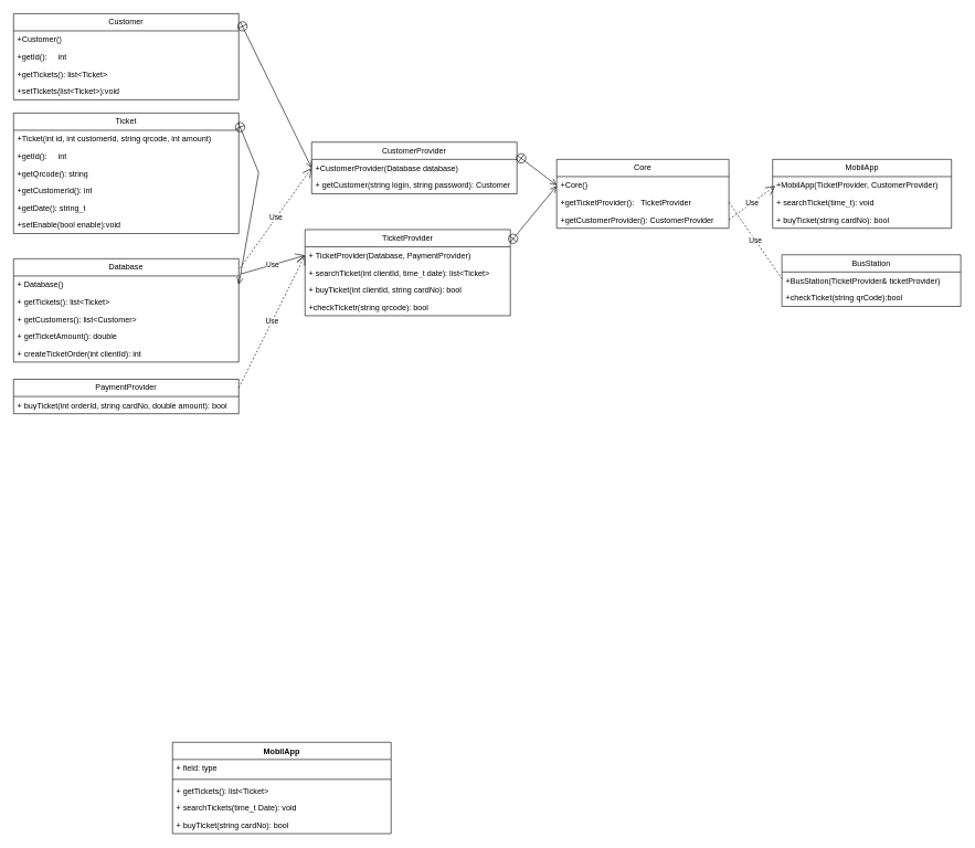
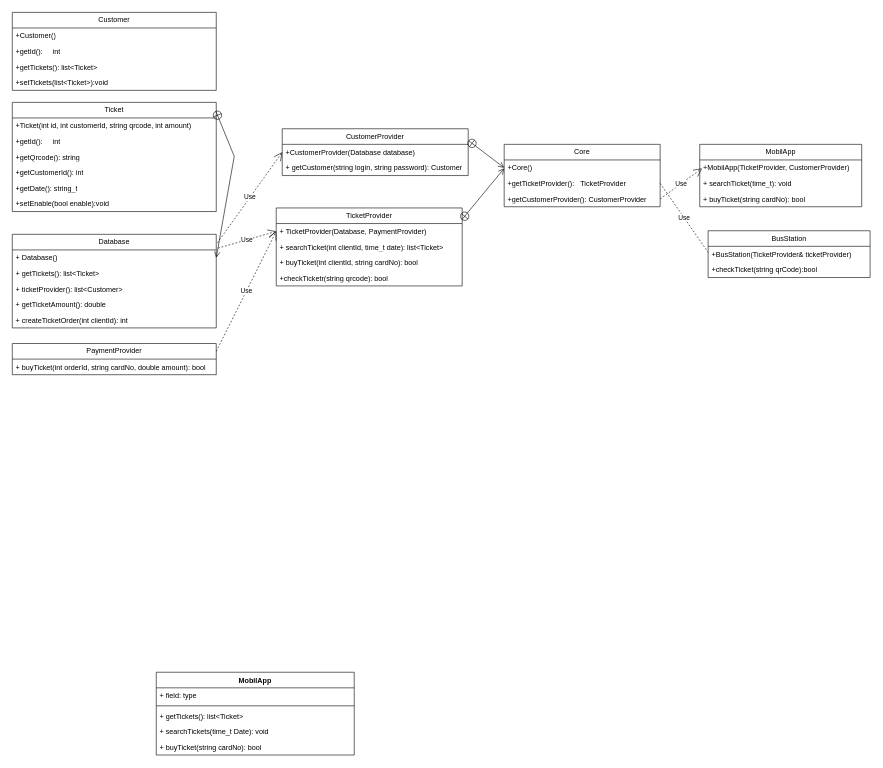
  <mxCell id="0" />
  <mxCell id="1" parent="0" />
  <mxCell id="2" value="MobilApp" style="swimlane;fontStyle=1;align=center;verticalAlign=top;childLayout=stackLayout;horizontal=1;startSize=26;horizontalStack=0;resizeParent=1;resizeParentMax=0;resizeLast=0;collapsible=1;marginBottom=0;" parent="1" vertex="1"><mxGeometry x="260" y="1120" width="330" height="138" as="geometry" /></mxCell>
  <mxCell id="3" value="+ field: type" style="text;strokeColor=none;fillColor=none;align=left;verticalAlign=top;spacingLeft=4;spacingRight=4;overflow=hidden;rotatable=0;points=[[0,0.5],[1,0.5]];portConstraint=eastwest;" parent="2" vertex="1"><mxGeometry y="26" width="330" height="26" as="geometry" /></mxCell>
  <mxCell id="4" value="" style="line;strokeWidth=1;fillColor=none;align=left;verticalAlign=middle;spacingTop=-1;spacingLeft=3;spacingRight=3;rotatable=0;labelPosition=right;points=[];portConstraint=eastwest;strokeColor=inherit;" parent="2" vertex="1"><mxGeometry y="52" width="330" height="8" as="geometry" /></mxCell>
  <mxCell id="5" value="+ getTickets(): list&lt;Ticket&gt;&#10;" style="text;strokeColor=none;fillColor=none;align=left;verticalAlign=top;spacingLeft=4;spacingRight=4;overflow=hidden;rotatable=0;points=[[0,0.5],[1,0.5]];portConstraint=eastwest;" parent="2" vertex="1"><mxGeometry y="60" width="330" height="26" as="geometry" /></mxCell>
  <mxCell id="6" value="+ searchTickets(time_t Date): void " style="text;strokeColor=none;fillColor=none;align=left;verticalAlign=top;spacingLeft=4;spacingRight=4;overflow=hidden;rotatable=0;points=[[0,0.5],[1,0.5]];portConstraint=eastwest;" parent="2" vertex="1"><mxGeometry y="86" width="330" height="26" as="geometry" /></mxCell>
  <mxCell id="7" value="+ buyTicket(string cardNo): bool" style="text;strokeColor=none;fillColor=none;align=left;verticalAlign=top;spacingLeft=4;spacingRight=4;overflow=hidden;rotatable=0;points=[[0,0.5],[1,0.5]];portConstraint=eastwest;" parent="2" vertex="1"><mxGeometry y="112" width="330" height="26" as="geometry" /></mxCell>
  <mxCell id="8" value="Database" style="swimlane;fontStyle=0;childLayout=stackLayout;horizontal=1;startSize=26;fillColor=none;horizontalStack=0;resizeParent=1;resizeParentMax=0;resizeLast=0;collapsible=1;marginBottom=0;whiteSpace=wrap;html=1;" vertex="1" parent="1"><mxGeometry x="20" y="390" width="340" height="156" as="geometry" /></mxCell>
  <mxCell id="9" value="+ Database()" style="text;strokeColor=none;fillColor=none;align=left;verticalAlign=top;spacingLeft=4;spacingRight=4;overflow=hidden;rotatable=0;points=[[0,0.5],[1,0.5]];portConstraint=eastwest;whiteSpace=wrap;html=1;" vertex="1" parent="8"><mxGeometry y="26" width="340" height="26" as="geometry" /></mxCell>
  <mxCell id="10" value="+ getTickets(): list&amp;lt;Ticket&amp;gt;" style="text;strokeColor=none;fillColor=none;align=left;verticalAlign=top;spacingLeft=4;spacingRight=4;overflow=hidden;rotatable=0;points=[[0,0.5],[1,0.5]];portConstraint=eastwest;whiteSpace=wrap;html=1;" vertex="1" parent="8"><mxGeometry y="52" width="340" height="26" as="geometry" /></mxCell>
- <mxCell id="11" value="+ getCustomers(): list&amp;lt;Customer&amp;gt;" style="text;strokeColor=none;fillColor=none;align=left;verticalAlign=top;spacingLeft=4;spacingRight=4;overflow=hidden;rotatable=0;points=[[0,0.5],[1,0.5]];portConstraint=eastwest;whiteSpace=wrap;html=1;" vertex="1" parent="8"><mxGeometry y="78" width="340" height="26" as="geometry" /></mxCell>
+ <mxCell id="11" value="+ ticketProvider(): list&amp;lt;Customer&amp;gt;" style="text;strokeColor=none;fillColor=none;align=left;verticalAlign=top;spacingLeft=4;spacingRight=4;overflow=hidden;rotatable=0;points=[[0,0.5],[1,0.5]];portConstraint=eastwest;whiteSpace=wrap;html=1;" vertex="1" parent="8"><mxGeometry y="78" width="340" height="26" as="geometry" /></mxCell>
  <mxCell id="12" value="+ getTicketAmount(): double" style="text;strokeColor=none;fillColor=none;align=left;verticalAlign=top;spacingLeft=4;spacingRight=4;overflow=hidden;rotatable=0;points=[[0,0.5],[1,0.5]];portConstraint=eastwest;" vertex="1" parent="8"><mxGeometry y="104" width="340" height="26" as="geometry" /></mxCell>
  <mxCell id="13" value="+ createTicketOrder(int clientId): int" style="text;strokeColor=none;fillColor=none;align=left;verticalAlign=top;spacingLeft=4;spacingRight=4;overflow=hidden;rotatable=0;points=[[0,0.5],[1,0.5]];portConstraint=eastwest;" parent="8" vertex="1"><mxGeometry y="130" width="340" height="26" as="geometry" /></mxCell>
  <mxCell id="14" value="Ticket" style="swimlane;fontStyle=0;childLayout=stackLayout;horizontal=1;startSize=26;fillColor=none;horizontalStack=0;resizeParent=1;resizeParentMax=0;resizeLast=0;collapsible=1;marginBottom=0;whiteSpace=wrap;html=1;" vertex="1" parent="1"><mxGeometry x="20" y="170" width="340" height="182" as="geometry" /></mxCell>
  <mxCell id="15" value="+Ticket(int id, int customerId, string qrcode, int amount)" style="text;strokeColor=none;fillColor=none;align=left;verticalAlign=top;spacingLeft=4;spacingRight=4;overflow=hidden;rotatable=0;points=[[0,0.5],[1,0.5]];portConstraint=eastwest;whiteSpace=wrap;html=1;" vertex="1" parent="14"><mxGeometry y="26" width="340" height="26" as="geometry" /></mxCell>
  <mxCell id="16" value="+getId():&amp;nbsp; &amp;nbsp; &amp;nbsp;int" style="text;strokeColor=none;fillColor=none;align=left;verticalAlign=top;spacingLeft=4;spacingRight=4;overflow=hidden;rotatable=0;points=[[0,0.5],[1,0.5]];portConstraint=eastwest;whiteSpace=wrap;html=1;" vertex="1" parent="14"><mxGeometry y="52" width="340" height="26" as="geometry" /></mxCell>
  <mxCell id="17" value="+getQrcode(): string" style="text;strokeColor=none;fillColor=none;align=left;verticalAlign=top;spacingLeft=4;spacingRight=4;overflow=hidden;rotatable=0;points=[[0,0.5],[1,0.5]];portConstraint=eastwest;whiteSpace=wrap;html=1;" vertex="1" parent="14"><mxGeometry y="78" width="340" height="26" as="geometry" /></mxCell>
  <mxCell id="18" value="+getCustomerId(): int" style="text;strokeColor=none;fillColor=none;align=left;verticalAlign=top;spacingLeft=4;spacingRight=4;overflow=hidden;rotatable=0;points=[[0,0.5],[1,0.5]];portConstraint=eastwest;whiteSpace=wrap;html=1;" vertex="1" parent="14"><mxGeometry y="104" width="340" height="26" as="geometry" /></mxCell>
  <mxCell id="19" value="+getDate(): string_t" style="text;strokeColor=none;fillColor=none;align=left;verticalAlign=top;spacingLeft=4;spacingRight=4;overflow=hidden;rotatable=0;points=[[0,0.5],[1,0.5]];portConstraint=eastwest;whiteSpace=wrap;html=1;" vertex="1" parent="14"><mxGeometry y="130" width="340" height="26" as="geometry" /></mxCell>
  <mxCell id="20" value="+setEnable(bool enable):void" style="text;strokeColor=none;fillColor=none;align=left;verticalAlign=top;spacingLeft=4;spacingRight=4;overflow=hidden;rotatable=0;points=[[0,0.5],[1,0.5]];portConstraint=eastwest;whiteSpace=wrap;html=1;" vertex="1" parent="14"><mxGeometry y="156" width="340" height="26" as="geometry" /></mxCell>
  <mxCell id="21" value="TicketProvider" style="swimlane;fontStyle=0;childLayout=stackLayout;horizontal=1;startSize=26;fillColor=none;horizontalStack=0;resizeParent=1;resizeParentMax=0;resizeLast=0;collapsible=1;marginBottom=0;whiteSpace=wrap;html=1;" vertex="1" parent="1"><mxGeometry x="460" y="346" width="310" height="130" as="geometry" /></mxCell>
  <mxCell id="22" value="+&amp;nbsp;TicketProvider(Database, PaymentProvider)" style="text;strokeColor=none;fillColor=none;align=left;verticalAlign=top;spacingLeft=4;spacingRight=4;overflow=hidden;rotatable=0;points=[[0,0.5],[1,0.5]];portConstraint=eastwest;whiteSpace=wrap;html=1;" vertex="1" parent="21"><mxGeometry y="26" width="310" height="26" as="geometry" /></mxCell>
  <mxCell id="23" value="+ searchTicket(int clientId, time_t date): list&amp;lt;Ticket&amp;gt;" style="text;strokeColor=none;fillColor=none;align=left;verticalAlign=top;spacingLeft=4;spacingRight=4;overflow=hidden;rotatable=0;points=[[0,0.5],[1,0.5]];portConstraint=eastwest;whiteSpace=wrap;html=1;" vertex="1" parent="21"><mxGeometry y="52" width="310" height="26" as="geometry" /></mxCell>
  <mxCell id="24" value="+ buyTicket(int clientId, string cardNo): bool" style="text;strokeColor=none;fillColor=none;align=left;verticalAlign=top;spacingLeft=4;spacingRight=4;overflow=hidden;rotatable=0;points=[[0,0.5],[1,0.5]];portConstraint=eastwest;whiteSpace=wrap;html=1;" vertex="1" parent="21"><mxGeometry y="78" width="310" height="26" as="geometry" /></mxCell>
  <mxCell id="25" value="+checkTicketr(string qrcode): bool" style="text;strokeColor=none;fillColor=none;align=left;verticalAlign=top;spacingLeft=4;spacingRight=4;overflow=hidden;rotatable=0;points=[[0,0.5],[1,0.5]];portConstraint=eastwest;whiteSpace=wrap;html=1;" vertex="1" parent="21"><mxGeometry y="104" width="310" height="26" as="geometry" /></mxCell>
  <mxCell id="26" value="PaymentProvider" style="swimlane;fontStyle=0;childLayout=stackLayout;horizontal=1;startSize=26;fillColor=none;horizontalStack=0;resizeParent=1;resizeParentMax=0;resizeLast=0;collapsible=1;marginBottom=0;whiteSpace=wrap;html=1;" vertex="1" parent="1"><mxGeometry x="20" y="572" width="340" height="52" as="geometry" /></mxCell>
  <mxCell id="27" value="+ buyTicket(int orderId, string cardNo, double amount): bool" style="text;strokeColor=none;fillColor=none;align=left;verticalAlign=top;spacingLeft=4;spacingRight=4;overflow=hidden;rotatable=0;points=[[0,0.5],[1,0.5]];portConstraint=eastwest;whiteSpace=wrap;html=1;" vertex="1" parent="26"><mxGeometry y="26" width="340" height="26" as="geometry" /></mxCell>
- <mxCell id="28" value="Use" style="endArrow=open;endSize=12;dashed=0;html=1;rounded=0;exitX=1.009;exitY=-0.115;exitDx=0;exitDy=0;entryX=0;entryY=0.5;entryDx=0;entryDy=0;exitPerimeter=0;" edge="1" parent="1" source="9" target="22"><mxGeometry width="160" relative="1" as="geometry"><mxPoint x="460" y="500" as="sourcePoint" /><mxPoint x="620" y="500" as="targetPoint" /></mxGeometry></mxCell>
+ <mxCell id="28" value="Use" style="endArrow=open;endSize=12;dashed=1;html=1;rounded=0;exitX=1.009;exitY=-0.115;exitDx=0;exitDy=0;entryX=0;entryY=0.5;entryDx=0;entryDy=0;exitPerimeter=0;" edge="1" parent="1" source="9" target="22"><mxGeometry width="160" relative="1" as="geometry"><mxPoint x="460" y="500" as="sourcePoint" /><mxPoint x="620" y="500" as="targetPoint" /></mxGeometry></mxCell>
  <mxCell id="29" value="Use" style="endArrow=open;endSize=12;dashed=1;html=1;rounded=0;exitX=1;exitY=0.25;exitDx=0;exitDy=0;entryX=0;entryY=0.5;entryDx=0;entryDy=0;" edge="1" parent="1" source="26" target="22"><mxGeometry width="160" relative="1" as="geometry"><mxPoint x="500" y="500" as="sourcePoint" /><mxPoint x="470" y="390" as="targetPoint" /></mxGeometry></mxCell>
  <mxCell id="30" value="CustomerProvider" style="swimlane;fontStyle=0;childLayout=stackLayout;horizontal=1;startSize=26;fillColor=none;horizontalStack=0;resizeParent=1;resizeParentMax=0;resizeLast=0;collapsible=1;marginBottom=0;whiteSpace=wrap;html=1;" vertex="1" parent="1"><mxGeometry x="470" y="214" width="310" height="78" as="geometry" /></mxCell>
  <mxCell id="31" value="+CustomerProvider(Database database)" style="text;strokeColor=none;fillColor=none;align=left;verticalAlign=top;spacingLeft=4;spacingRight=4;overflow=hidden;rotatable=0;points=[[0,0.5],[1,0.5]];portConstraint=eastwest;whiteSpace=wrap;html=1;" vertex="1" parent="30"><mxGeometry y="26" width="310" height="26" as="geometry" /></mxCell>
  <mxCell id="32" value="+ getCustomer(string login, string password): Customer" style="text;strokeColor=none;fillColor=none;align=left;verticalAlign=top;spacingLeft=4;spacingRight=4;overflow=hidden;rotatable=0;points=[[0,0.5],[1,0.5]];portConstraint=eastwest;whiteSpace=wrap;html=1;" vertex="1" parent="30"><mxGeometry y="52" width="310" height="26" as="geometry" /></mxCell>
  <mxCell id="33" value="Use" style="endArrow=open;endSize=12;dashed=1;html=1;rounded=0;exitX=1.006;exitY=0.09;exitDx=0;exitDy=0;exitPerimeter=0;entryX=0;entryY=0.5;entryDx=0;entryDy=0;" edge="1" parent="1" source="8" target="31"><mxGeometry width="160" relative="1" as="geometry"><mxPoint x="410" y="440" as="sourcePoint" /><mxPoint x="570" y="440" as="targetPoint" /></mxGeometry></mxCell>
  <mxCell id="34" value="BusStation" style="swimlane;fontStyle=0;childLayout=stackLayout;horizontal=1;startSize=26;fillColor=none;horizontalStack=0;resizeParent=1;resizeParentMax=0;resizeLast=0;collapsible=1;marginBottom=0;whiteSpace=wrap;html=1;" vertex="1" parent="1"><mxGeometry x="1180" y="384" width="270" height="78" as="geometry" /></mxCell>
  <mxCell id="35" value="+BusStation(TicketProvider&amp;amp; ticketProvider)" style="text;strokeColor=none;fillColor=none;align=left;verticalAlign=top;spacingLeft=4;spacingRight=4;overflow=hidden;rotatable=0;points=[[0,0.5],[1,0.5]];portConstraint=eastwest;whiteSpace=wrap;html=1;" vertex="1" parent="34"><mxGeometry y="26" width="270" height="26" as="geometry" /></mxCell>
  <mxCell id="36" value="+checkTicket(string qrCode):bool" style="text;strokeColor=none;fillColor=none;align=left;verticalAlign=top;spacingLeft=4;spacingRight=4;overflow=hidden;rotatable=0;points=[[0,0.5],[1,0.5]];portConstraint=eastwest;whiteSpace=wrap;html=1;" vertex="1" parent="34"><mxGeometry y="52" width="270" height="26" as="geometry" /></mxCell>
  <mxCell id="37" value="MobilApp" style="swimlane;fontStyle=0;childLayout=stackLayout;horizontal=1;startSize=26;fillColor=none;horizontalStack=0;resizeParent=1;resizeParentMax=0;resizeLast=0;collapsible=1;marginBottom=0;whiteSpace=wrap;html=1;" vertex="1" parent="1"><mxGeometry x="1166" y="240" width="270" height="104" as="geometry" /></mxCell>
  <mxCell id="38" value="+MobilApp(TicketProvider, CustomerProvider)" style="text;strokeColor=none;fillColor=none;align=left;verticalAlign=top;spacingLeft=4;spacingRight=4;overflow=hidden;rotatable=0;points=[[0,0.5],[1,0.5]];portConstraint=eastwest;whiteSpace=wrap;html=1;" vertex="1" parent="37"><mxGeometry y="26" width="270" height="26" as="geometry" /></mxCell>
  <mxCell id="39" value="+ searchTicket(time_t): void" style="text;strokeColor=none;fillColor=none;align=left;verticalAlign=top;spacingLeft=4;spacingRight=4;overflow=hidden;rotatable=0;points=[[0,0.5],[1,0.5]];portConstraint=eastwest;whiteSpace=wrap;html=1;" vertex="1" parent="37"><mxGeometry y="52" width="270" height="26" as="geometry" /></mxCell>
  <mxCell id="40" value="+ buyTicket(string cardNo): bool" style="text;strokeColor=none;fillColor=none;align=left;verticalAlign=top;spacingLeft=4;spacingRight=4;overflow=hidden;rotatable=0;points=[[0,0.5],[1,0.5]];portConstraint=eastwest;whiteSpace=wrap;html=1;" vertex="1" parent="37"><mxGeometry y="78" width="270" height="26" as="geometry" /></mxCell>
  <mxCell id="41" value="Core" style="swimlane;fontStyle=0;childLayout=stackLayout;horizontal=1;startSize=26;fillColor=none;horizontalStack=0;resizeParent=1;resizeParentMax=0;resizeLast=0;collapsible=1;marginBottom=0;whiteSpace=wrap;html=1;" vertex="1" parent="1"><mxGeometry x="840" y="240" width="260" height="104" as="geometry" /></mxCell>
  <mxCell id="42" value="+Core()" style="text;strokeColor=none;fillColor=none;align=left;verticalAlign=top;spacingLeft=4;spacingRight=4;overflow=hidden;rotatable=0;points=[[0,0.5],[1,0.5]];portConstraint=eastwest;whiteSpace=wrap;html=1;" vertex="1" parent="41"><mxGeometry y="26" width="260" height="26" as="geometry" /></mxCell>
  <mxCell id="43" value="+getTicketProvider():&amp;nbsp; &amp;nbsp;TicketProvider" style="text;strokeColor=none;fillColor=none;align=left;verticalAlign=top;spacingLeft=4;spacingRight=4;overflow=hidden;rotatable=0;points=[[0,0.5],[1,0.5]];portConstraint=eastwest;whiteSpace=wrap;html=1;" vertex="1" parent="41"><mxGeometry y="52" width="260" height="26" as="geometry" /></mxCell>
  <mxCell id="44" value="+getCustomerProvider(): CustomerProvider" style="text;strokeColor=none;fillColor=none;align=left;verticalAlign=top;spacingLeft=4;spacingRight=4;overflow=hidden;rotatable=0;points=[[0,0.5],[1,0.5]];portConstraint=eastwest;whiteSpace=wrap;html=1;" vertex="1" parent="41"><mxGeometry y="78" width="260" height="26" as="geometry" /></mxCell>
  <mxCell id="45" value="" style="endArrow=open;startArrow=circlePlus;endFill=0;startFill=0;endSize=8;html=1;rounded=0;exitX=1;exitY=0.25;exitDx=0;exitDy=0;entryX=0;entryY=0.5;entryDx=0;entryDy=0;" edge="1" parent="1" source="30" target="42"><mxGeometry width="160" relative="1" as="geometry"><mxPoint x="790" y="190" as="sourcePoint" /><mxPoint x="950" y="190" as="targetPoint" /></mxGeometry></mxCell>
  <mxCell id="46" value="" style="endArrow=open;startArrow=circlePlus;endFill=0;startFill=0;endSize=8;html=1;rounded=0;exitX=0.997;exitY=0.154;exitDx=0;exitDy=0;exitPerimeter=0;" edge="1" parent="1" source="21"><mxGeometry width="160" relative="1" as="geometry"><mxPoint x="610" y="630" as="sourcePoint" /><mxPoint x="840" y="280" as="targetPoint" /></mxGeometry></mxCell>
  <mxCell id="47" value="Use" style="endArrow=open;endSize=12;dashed=1;html=1;rounded=0;exitX=1;exitY=0.5;exitDx=0;exitDy=0;" edge="1" parent="1" source="44"><mxGeometry width="160" relative="1" as="geometry"><mxPoint x="820" y="440" as="sourcePoint" /><mxPoint x="1170" y="280" as="targetPoint" /></mxGeometry></mxCell>
  <mxCell id="48" value="Use" style="endArrow=none;endSize=12;dashed=1;html=1;rounded=0;exitX=1;exitY=0.5;exitDx=0;exitDy=0;entryX=0;entryY=0.385;entryDx=0;entryDy=0;entryPerimeter=0;" edge="1" parent="1" source="43" target="35"><mxGeometry width="160" relative="1" as="geometry"><mxPoint x="880" y="520" as="sourcePoint" /><mxPoint x="1040" y="520" as="targetPoint" /></mxGeometry></mxCell>
  <mxCell id="49" value="" style="endArrow=open;startArrow=circlePlus;endFill=0;startFill=0;endSize=8;html=1;rounded=0;exitX=0.997;exitY=0.077;exitDx=0;exitDy=0;exitPerimeter=0;entryX=1;entryY=0.5;entryDx=0;entryDy=0;" edge="1" parent="1" source="14" target="9"><mxGeometry width="160" relative="1" as="geometry"><mxPoint x="680" y="440" as="sourcePoint" /><mxPoint x="840" y="440" as="targetPoint" /><Array as="points"><mxPoint x="390" y="260" /></Array></mxGeometry></mxCell>
  <mxCell id="50" value="Customer" style="swimlane;fontStyle=0;childLayout=stackLayout;horizontal=1;startSize=26;fillColor=none;horizontalStack=0;resizeParent=1;resizeParentMax=0;resizeLast=0;collapsible=1;marginBottom=0;whiteSpace=wrap;html=1;" vertex="1" parent="1"><mxGeometry x="20" y="20" width="340" height="130" as="geometry" /></mxCell>
  <mxCell id="51" value="+Customer()" style="text;strokeColor=none;fillColor=none;align=left;verticalAlign=top;spacingLeft=4;spacingRight=4;overflow=hidden;rotatable=0;points=[[0,0.5],[1,0.5]];portConstraint=eastwest;whiteSpace=wrap;html=1;" vertex="1" parent="50"><mxGeometry y="26" width="340" height="26" as="geometry" /></mxCell>
  <mxCell id="52" value="+getId():&amp;nbsp; &amp;nbsp; &amp;nbsp;int" style="text;strokeColor=none;fillColor=none;align=left;verticalAlign=top;spacingLeft=4;spacingRight=4;overflow=hidden;rotatable=0;points=[[0,0.5],[1,0.5]];portConstraint=eastwest;whiteSpace=wrap;html=1;" vertex="1" parent="50"><mxGeometry y="52" width="340" height="26" as="geometry" /></mxCell>
  <mxCell id="53" value="+getTickets(): list&amp;lt;Ticket&amp;gt;" style="text;strokeColor=none;fillColor=none;align=left;verticalAlign=top;spacingLeft=4;spacingRight=4;overflow=hidden;rotatable=0;points=[[0,0.5],[1,0.5]];portConstraint=eastwest;whiteSpace=wrap;html=1;" vertex="1" parent="50"><mxGeometry y="78" width="340" height="26" as="geometry" /></mxCell>
  <mxCell id="54" value="+setTickets(list&amp;lt;Ticket&amp;gt;):void" style="text;strokeColor=none;fillColor=none;align=left;verticalAlign=top;spacingLeft=4;spacingRight=4;overflow=hidden;rotatable=0;points=[[0,0.5],[1,0.5]];portConstraint=eastwest;whiteSpace=wrap;html=1;" vertex="1" parent="50"><mxGeometry y="104" width="340" height="26" as="geometry" /></mxCell>
- <mxCell id="55" value="" style="endArrow=open;startArrow=circlePlus;endFill=0;startFill=0;endSize=8;html=1;rounded=0;exitX=1.006;exitY=0.092;exitDx=0;exitDy=0;exitPerimeter=0;entryX=0;entryY=0.5;entryDx=0;entryDy=0;" edge="1" parent="1" source="50" target="31"><mxGeometry width="160" relative="1" as="geometry"><mxPoint x="380" y="40" as="sourcePoint" /><mxPoint x="540" y="40" as="targetPoint" /></mxGeometry></mxCell>
